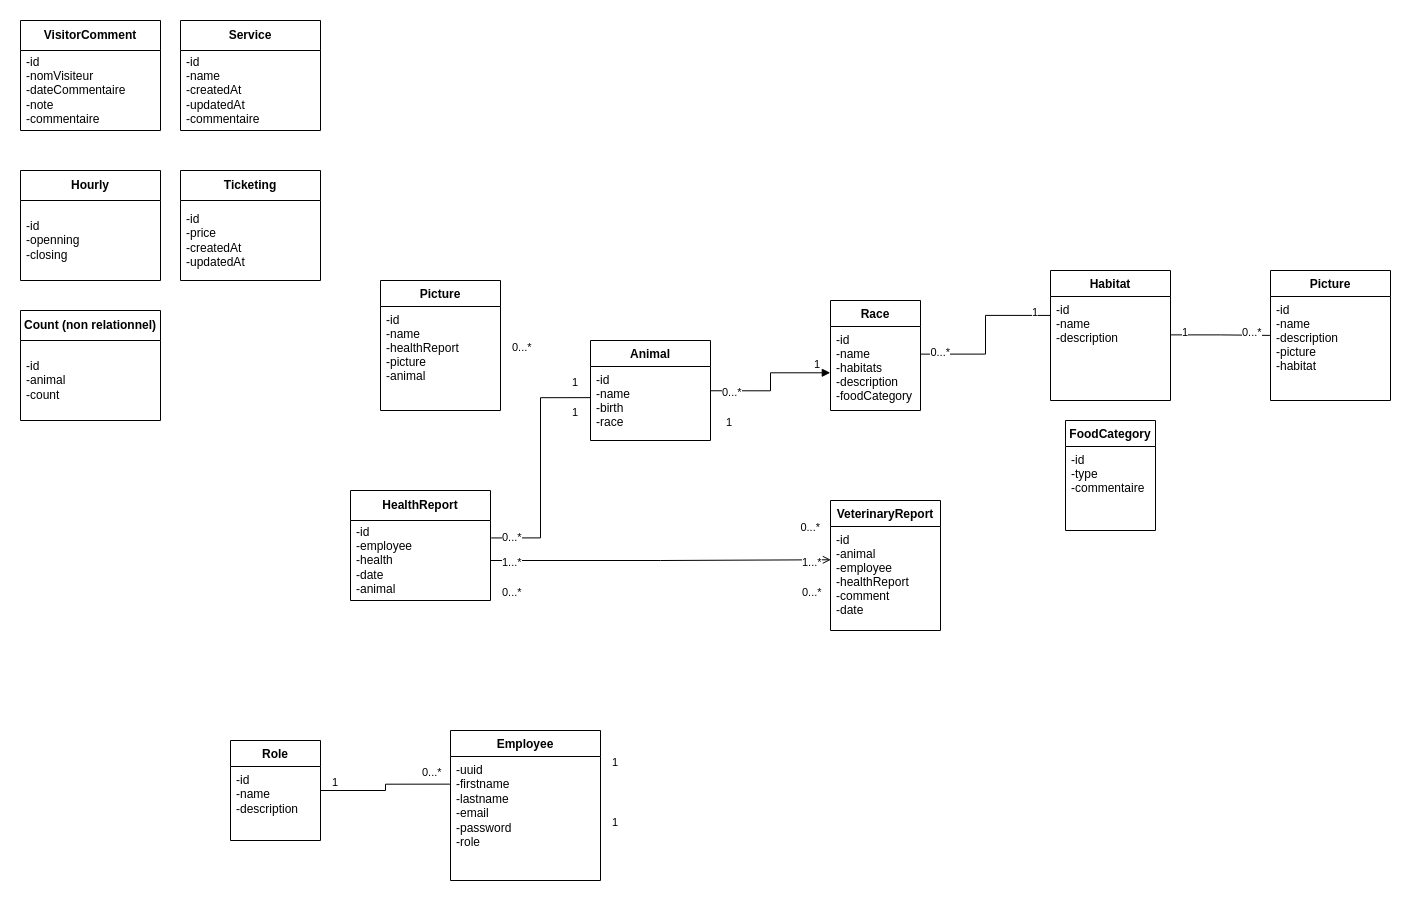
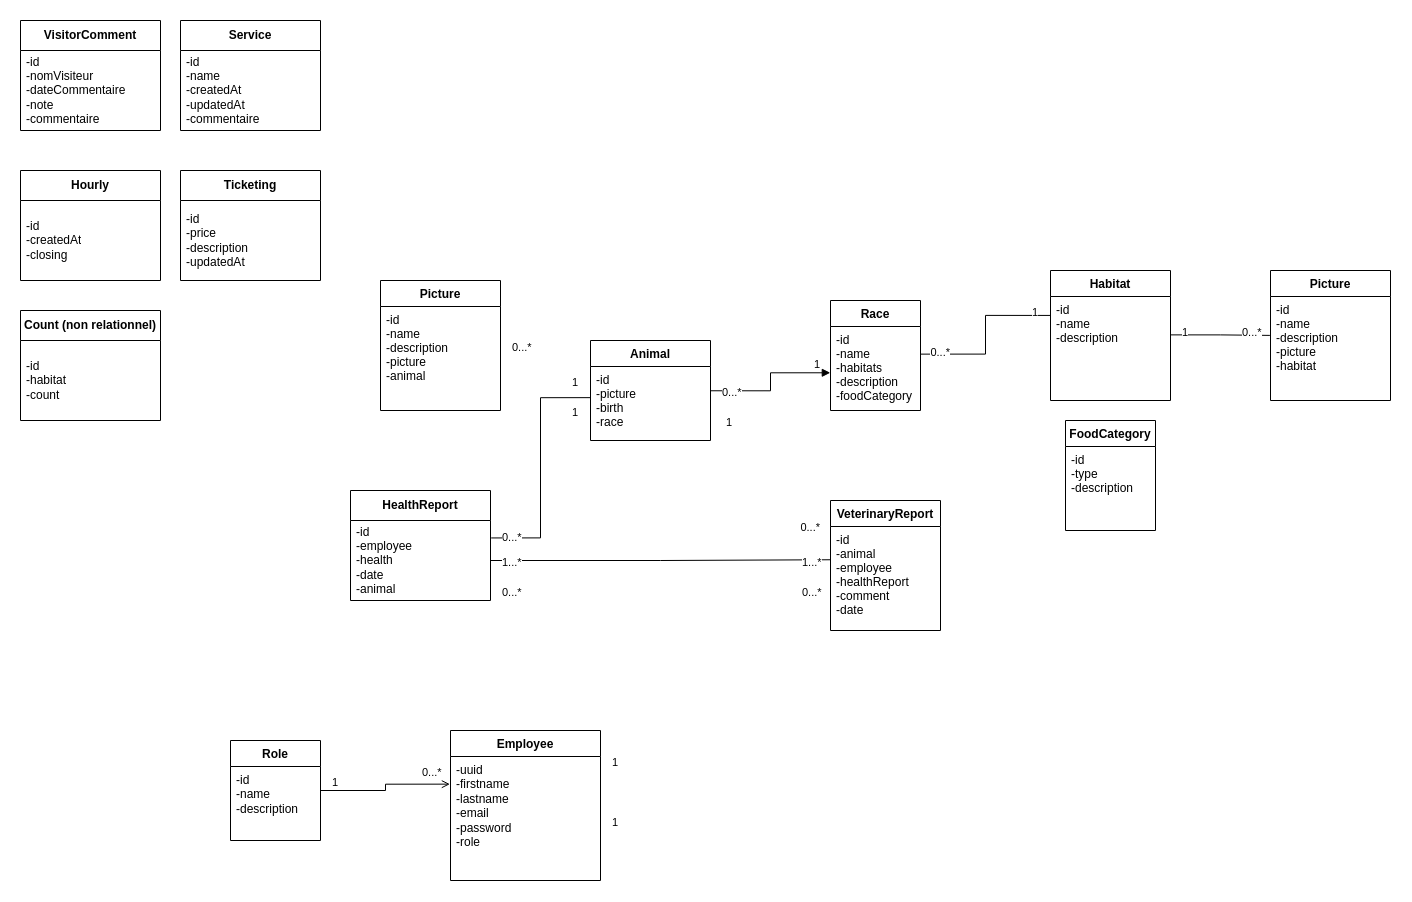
  <mxCell id="0" />
  <mxCell id="1" parent="0" />
  <mxCell id="2" value="Animal" style="swimlane;fontStyle=1;align=center;verticalAlign=top;childLayout=stackLayout;horizontal=1;startSize=26;horizontalStack=0;resizeParent=1;resizeLast=0;collapsible=1;marginBottom=0;rounded=0;shadow=0;strokeWidth=1;" parent="1" vertex="1"><mxGeometry x="590" y="340" width="120" height="100" as="geometry"><mxRectangle x="230" y="140" width="160" height="26" as="alternateBounds" /></mxGeometry></mxCell>
- <mxCell id="3" value="-id&#10;-name&#10;-birth&#10;-race" style="text;align=left;verticalAlign=top;spacingLeft=4;spacingRight=4;overflow=hidden;rotatable=0;points=[[0,0.5],[1,0.5]];portConstraint=eastwest;" parent="2" vertex="1"><mxGeometry y="26" width="120" height="74" as="geometry" /></mxCell>
+ <mxCell id="3" value="-id&#10;-picture&#10;-birth&#10;-race" style="text;align=left;verticalAlign=top;spacingLeft=4;spacingRight=4;overflow=hidden;rotatable=0;points=[[0,0.5],[1,0.5]];portConstraint=eastwest;" parent="2" vertex="1"><mxGeometry y="26" width="120" height="74" as="geometry" /></mxCell>
  <mxCell id="4" value="Race" style="swimlane;fontStyle=1;align=center;verticalAlign=top;childLayout=stackLayout;horizontal=1;startSize=26;horizontalStack=0;resizeParent=1;resizeLast=0;collapsible=1;marginBottom=0;rounded=0;shadow=0;strokeWidth=1;" parent="1" vertex="1"><mxGeometry x="830" y="300" width="90" height="110" as="geometry"><mxRectangle x="230" y="140" width="160" height="26" as="alternateBounds" /></mxGeometry></mxCell>
  <mxCell id="5" value="-id&#10;-name&#10;-habitats&#10;-description&#10;-foodCategory" style="text;align=left;verticalAlign=top;spacingLeft=4;spacingRight=4;overflow=hidden;rotatable=0;points=[[0,0.5],[1,0.5]];portConstraint=eastwest;" parent="4" vertex="1"><mxGeometry y="26" width="90" height="84" as="geometry" /></mxCell>
  <mxCell id="6" value="" style="endArrow=block;html=1;edgeStyle=orthogonalEdgeStyle;rounded=0;entryX=-0.002;entryY=0.551;entryDx=0;entryDy=0;entryPerimeter=0;strokeColor=default;curved=0;exitX=0.997;exitY=0.328;exitDx=0;exitDy=0;exitPerimeter=0;" parent="1" source="3" target="5" edge="1"><mxGeometry relative="1" as="geometry"><mxPoint x="710" y="430" as="sourcePoint" /><mxPoint x="994" y="490" as="targetPoint" /><Array as="points"><mxPoint x="770" y="390" /><mxPoint x="770" y="372" /></Array></mxGeometry></mxCell>
  <mxCell id="7" value="0...*" style="edgeLabel;resizable=0;html=1;align=left;verticalAlign=bottom;" parent="6" connectable="0" vertex="1"><mxGeometry x="-1" relative="1" as="geometry"><mxPoint x="10" y="10" as="offset" /></mxGeometry></mxCell>
  <mxCell id="8" value="1" style="edgeLabel;resizable=0;html=1;align=right;verticalAlign=bottom;" parent="6" connectable="0" vertex="1"><mxGeometry x="1" relative="1" as="geometry"><mxPoint x="-10" as="offset" /></mxGeometry></mxCell>
  <mxCell id="9" value="FoodCategory" style="swimlane;fontStyle=1;align=center;verticalAlign=top;childLayout=stackLayout;horizontal=1;startSize=26;horizontalStack=0;resizeParent=1;resizeLast=0;collapsible=1;marginBottom=0;rounded=0;shadow=0;strokeWidth=1;" parent="1" vertex="1"><mxGeometry x="1065" y="420" width="90" height="110" as="geometry"><mxRectangle x="230" y="140" width="160" height="26" as="alternateBounds" /></mxGeometry></mxCell>
- <mxCell id="10" value="-id&#10;-type&#10;-commentaire" style="text;align=left;verticalAlign=top;spacingLeft=4;spacingRight=4;overflow=hidden;rotatable=0;points=[[0,0.5],[1,0.5]];portConstraint=eastwest;" parent="9" vertex="1"><mxGeometry y="26" width="90" height="84" as="geometry" /></mxCell>
+ <mxCell id="10" value="-id&#10;-type&#10;-description" style="text;align=left;verticalAlign=top;spacingLeft=4;spacingRight=4;overflow=hidden;rotatable=0;points=[[0,0.5],[1,0.5]];portConstraint=eastwest;" parent="9" vertex="1"><mxGeometry y="26" width="90" height="84" as="geometry" /></mxCell>
  <mxCell id="11" value="Habitat" style="swimlane;fontStyle=1;align=center;verticalAlign=top;childLayout=stackLayout;horizontal=1;startSize=26;horizontalStack=0;resizeParent=1;resizeLast=0;collapsible=1;marginBottom=0;rounded=0;shadow=0;strokeWidth=1;" parent="1" vertex="1"><mxGeometry x="1050" y="270" width="120" height="130" as="geometry"><mxRectangle x="230" y="140" width="160" height="26" as="alternateBounds" /></mxGeometry></mxCell>
  <mxCell id="12" value="-id&#10;-name&#10;-description&#10;" style="text;align=left;verticalAlign=top;spacingLeft=4;spacingRight=4;overflow=hidden;rotatable=0;points=[[0,0.5],[1,0.5]];portConstraint=eastwest;" parent="11" vertex="1"><mxGeometry y="26" width="120" height="104" as="geometry" /></mxCell>
  <mxCell id="13" value="" style="endArrow=none;html=1;edgeStyle=orthogonalEdgeStyle;rounded=0;entryX=-0.003;entryY=0.182;entryDx=0;entryDy=0;entryPerimeter=0;exitX=1.004;exitY=0.329;exitDx=0;exitDy=0;exitPerimeter=0;" parent="1" source="5" target="12" edge="1"><mxGeometry relative="1" as="geometry"><mxPoint x="1094" y="334.66" as="sourcePoint" /><mxPoint x="1254" y="334.66" as="targetPoint" /></mxGeometry></mxCell>
  <mxCell id="14" value="1" style="edgeLabel;resizable=0;html=1;align=left;verticalAlign=bottom;" parent="13" connectable="0" vertex="1"><mxGeometry x="-1" relative="1" as="geometry"><mxPoint x="110" y="-34" as="offset" /></mxGeometry></mxCell>
  <mxCell id="15" value="0...*" style="edgeLabel;resizable=0;html=1;align=right;verticalAlign=bottom;" parent="13" connectable="0" vertex="1"><mxGeometry x="1" relative="1" as="geometry"><mxPoint x="-100" y="45" as="offset" /></mxGeometry></mxCell>
  <mxCell id="16" value="Employee" style="swimlane;fontStyle=1;align=center;verticalAlign=top;childLayout=stackLayout;horizontal=1;startSize=26;horizontalStack=0;resizeParent=1;resizeParentMax=0;resizeLast=0;collapsible=1;marginBottom=0;whiteSpace=wrap;html=1;" parent="1" vertex="1"><mxGeometry x="450" y="730" width="150" height="150" as="geometry" /></mxCell>
  <mxCell id="17" value="-uuid&lt;div&gt;-firstname&lt;/div&gt;&lt;div&gt;-lastname&lt;br&gt;&lt;div&gt;-email&lt;/div&gt;&lt;div&gt;-password&lt;/div&gt;&lt;div&gt;-role&lt;/div&gt;&lt;/div&gt;" style="text;strokeColor=none;fillColor=none;align=left;verticalAlign=top;spacingLeft=4;spacingRight=4;overflow=hidden;rotatable=0;points=[[0,0.5],[1,0.5]];portConstraint=eastwest;whiteSpace=wrap;html=1;" parent="16" vertex="1"><mxGeometry y="26" width="150" height="124" as="geometry" /></mxCell>
  <mxCell id="18" value="&lt;b&gt;Service&lt;/b&gt;" style="swimlane;fontStyle=0;childLayout=stackLayout;horizontal=1;startSize=30;horizontalStack=0;resizeParent=1;resizeParentMax=0;resizeLast=0;collapsible=1;marginBottom=0;whiteSpace=wrap;html=1;" parent="1" vertex="1"><mxGeometry x="180" y="20" width="140" height="110" as="geometry"><mxRectangle x="-280" y="20" width="120" height="30" as="alternateBounds" /></mxGeometry></mxCell>
  <mxCell id="19" value="-id&lt;div&gt;-name&lt;/div&gt;&lt;div&gt;-createdAt&lt;/div&gt;&lt;div&gt;-updatedAt&lt;/div&gt;&lt;div&gt;-commentaire&lt;/div&gt;" style="text;strokeColor=none;fillColor=none;align=left;verticalAlign=middle;spacingLeft=4;spacingRight=4;overflow=hidden;points=[[0,0.5],[1,0.5]];portConstraint=eastwest;rotatable=0;whiteSpace=wrap;html=1;" parent="18" vertex="1"><mxGeometry y="30" width="140" height="80" as="geometry" /></mxCell>
  <mxCell id="20" value="Picture" style="swimlane;fontStyle=1;align=center;verticalAlign=top;childLayout=stackLayout;horizontal=1;startSize=26;horizontalStack=0;resizeParent=1;resizeLast=0;collapsible=1;marginBottom=0;rounded=0;shadow=0;strokeWidth=1;" parent="1" vertex="1"><mxGeometry x="380" y="280" width="120" height="130" as="geometry"><mxRectangle x="230" y="140" width="160" height="26" as="alternateBounds" /></mxGeometry></mxCell>
- <mxCell id="21" value="-id&#10;-name&#10;-healthReport&#10;-picture&#10;-animal" style="text;align=left;verticalAlign=top;spacingLeft=4;spacingRight=4;overflow=hidden;rotatable=0;points=[[0,0.5],[1,0.5]];portConstraint=eastwest;" parent="20" vertex="1"><mxGeometry y="26" width="120" height="104" as="geometry" /></mxCell>
+ <mxCell id="21" value="-id&#10;-name&#10;-description&#10;-picture&#10;-animal" style="text;align=left;verticalAlign=top;spacingLeft=4;spacingRight=4;overflow=hidden;rotatable=0;points=[[0,0.5],[1,0.5]];portConstraint=eastwest;" parent="20" vertex="1"><mxGeometry y="26" width="120" height="104" as="geometry" /></mxCell>
  <mxCell id="22" value="Role" style="swimlane;fontStyle=1;align=center;verticalAlign=top;childLayout=stackLayout;horizontal=1;startSize=26;horizontalStack=0;resizeParent=1;resizeParentMax=0;resizeLast=0;collapsible=1;marginBottom=0;whiteSpace=wrap;html=1;" parent="1" vertex="1"><mxGeometry x="230" y="740" width="90" height="100" as="geometry" /></mxCell>
  <mxCell id="23" value="-id&lt;div&gt;-name&lt;/div&gt;&lt;div&gt;-description&lt;/div&gt;" style="text;strokeColor=none;fillColor=none;align=left;verticalAlign=top;spacingLeft=4;spacingRight=4;overflow=hidden;rotatable=0;points=[[0,0.5],[1,0.5]];portConstraint=eastwest;whiteSpace=wrap;html=1;" parent="22" vertex="1"><mxGeometry y="26" width="90" height="74" as="geometry" /></mxCell>
- <mxCell id="24" style="edgeStyle=orthogonalEdgeStyle;rounded=0;orthogonalLoop=1;jettySize=auto;html=1;entryX=-0.004;entryY=0.223;entryDx=0;entryDy=0;entryPerimeter=0;strokeColor=default;endArrow=none;endFill=0;" parent="1" source="22" target="17" edge="1"><mxGeometry relative="1" as="geometry" /></mxCell>
+ <mxCell id="24" style="edgeStyle=orthogonalEdgeStyle;rounded=0;orthogonalLoop=1;jettySize=auto;html=1;entryX=-0.004;entryY=0.223;entryDx=0;entryDy=0;entryPerimeter=0;strokeColor=default;endArrow=open;endFill=0;" parent="1" source="22" target="17" edge="1"><mxGeometry relative="1" as="geometry" /></mxCell>
  <mxCell id="25" value="&lt;b&gt;Count (non relationnel)&lt;/b&gt;" style="swimlane;fontStyle=0;childLayout=stackLayout;horizontal=1;startSize=30;horizontalStack=0;resizeParent=1;resizeParentMax=0;resizeLast=0;collapsible=1;marginBottom=0;whiteSpace=wrap;html=1;" parent="1" vertex="1"><mxGeometry x="20" y="310" width="140" height="110" as="geometry"><mxRectangle x="-280" y="20" width="120" height="30" as="alternateBounds" /></mxGeometry></mxCell>
- <mxCell id="26" value="-id&lt;div&gt;-animal&lt;/div&gt;&lt;div&gt;-count&lt;/div&gt;" style="text;strokeColor=none;fillColor=none;align=left;verticalAlign=middle;spacingLeft=4;spacingRight=4;overflow=hidden;points=[[0,0.5],[1,0.5]];portConstraint=eastwest;rotatable=0;whiteSpace=wrap;html=1;" parent="25" vertex="1"><mxGeometry y="30" width="140" height="80" as="geometry" /></mxCell>
+ <mxCell id="26" value="-id&lt;div&gt;-habitat&lt;/div&gt;&lt;div&gt;-count&lt;/div&gt;" style="text;strokeColor=none;fillColor=none;align=left;verticalAlign=middle;spacingLeft=4;spacingRight=4;overflow=hidden;points=[[0,0.5],[1,0.5]];portConstraint=eastwest;rotatable=0;whiteSpace=wrap;html=1;" parent="25" vertex="1"><mxGeometry y="30" width="140" height="80" as="geometry" /></mxCell>
  <mxCell id="27" value="&lt;b&gt;Ticketing&lt;/b&gt;" style="swimlane;fontStyle=0;childLayout=stackLayout;horizontal=1;startSize=30;horizontalStack=0;resizeParent=1;resizeParentMax=0;resizeLast=0;collapsible=1;marginBottom=0;whiteSpace=wrap;html=1;" parent="1" vertex="1"><mxGeometry x="180" y="170" width="140" height="110" as="geometry"><mxRectangle x="-280" y="20" width="120" height="30" as="alternateBounds" /></mxGeometry></mxCell>
- <mxCell id="28" value="-id&lt;div&gt;-price&lt;/div&gt;&lt;div&gt;-createdAt&lt;/div&gt;&lt;div&gt;-updatedAt&lt;/div&gt;" style="text;strokeColor=none;fillColor=none;align=left;verticalAlign=middle;spacingLeft=4;spacingRight=4;overflow=hidden;points=[[0,0.5],[1,0.5]];portConstraint=eastwest;rotatable=0;whiteSpace=wrap;html=1;" parent="27" vertex="1"><mxGeometry y="30" width="140" height="80" as="geometry" /></mxCell>
+ <mxCell id="28" value="-id&lt;div&gt;-price&lt;/div&gt;&lt;div&gt;-description&lt;/div&gt;&lt;div&gt;-updatedAt&lt;/div&gt;" style="text;strokeColor=none;fillColor=none;align=left;verticalAlign=middle;spacingLeft=4;spacingRight=4;overflow=hidden;points=[[0,0.5],[1,0.5]];portConstraint=eastwest;rotatable=0;whiteSpace=wrap;html=1;" parent="27" vertex="1"><mxGeometry y="30" width="140" height="80" as="geometry" /></mxCell>
  <mxCell id="29" value="&lt;b&gt;Hourly&lt;/b&gt;" style="swimlane;fontStyle=0;childLayout=stackLayout;horizontal=1;startSize=30;horizontalStack=0;resizeParent=1;resizeParentMax=0;resizeLast=0;collapsible=1;marginBottom=0;whiteSpace=wrap;html=1;" parent="1" vertex="1"><mxGeometry x="20" y="170" width="140" height="110" as="geometry"><mxRectangle x="-280" y="20" width="120" height="30" as="alternateBounds" /></mxGeometry></mxCell>
- <mxCell id="30" value="-id&lt;div&gt;-openning&lt;/div&gt;&lt;div&gt;-closing&lt;/div&gt;" style="text;strokeColor=none;fillColor=none;align=left;verticalAlign=middle;spacingLeft=4;spacingRight=4;overflow=hidden;points=[[0,0.5],[1,0.5]];portConstraint=eastwest;rotatable=0;whiteSpace=wrap;html=1;" parent="29" vertex="1"><mxGeometry y="30" width="140" height="80" as="geometry" /></mxCell>
+ <mxCell id="30" value="-id&lt;div&gt;-createdAt&lt;/div&gt;&lt;div&gt;-closing&lt;/div&gt;" style="text;strokeColor=none;fillColor=none;align=left;verticalAlign=middle;spacingLeft=4;spacingRight=4;overflow=hidden;points=[[0,0.5],[1,0.5]];portConstraint=eastwest;rotatable=0;whiteSpace=wrap;html=1;" parent="29" vertex="1"><mxGeometry y="30" width="140" height="80" as="geometry" /></mxCell>
  <mxCell id="31" value="&lt;b&gt;VisitorComment&lt;/b&gt;" style="swimlane;fontStyle=0;childLayout=stackLayout;horizontal=1;startSize=30;horizontalStack=0;resizeParent=1;resizeParentMax=0;resizeLast=0;collapsible=1;marginBottom=0;whiteSpace=wrap;html=1;" parent="1" vertex="1"><mxGeometry x="20" y="20" width="140" height="110" as="geometry"><mxRectangle x="-280" y="20" width="120" height="30" as="alternateBounds" /></mxGeometry></mxCell>
  <mxCell id="32" value="-id&lt;div&gt;-nomVisiteur&lt;/div&gt;&lt;div&gt;-dateCommentaire&lt;/div&gt;&lt;div&gt;-note&lt;/div&gt;&lt;div&gt;-commentaire&lt;/div&gt;" style="text;strokeColor=none;fillColor=none;align=left;verticalAlign=middle;spacingLeft=4;spacingRight=4;overflow=hidden;points=[[0,0.5],[1,0.5]];portConstraint=eastwest;rotatable=0;whiteSpace=wrap;html=1;" parent="31" vertex="1"><mxGeometry y="30" width="140" height="80" as="geometry" /></mxCell>
  <mxCell id="33" value="&lt;b&gt;HealthReport&lt;/b&gt;" style="swimlane;fontStyle=0;childLayout=stackLayout;horizontal=1;startSize=30;horizontalStack=0;resizeParent=1;resizeParentMax=0;resizeLast=0;collapsible=1;marginBottom=0;whiteSpace=wrap;html=1;" parent="1" vertex="1"><mxGeometry x="350" y="490" width="140" height="110" as="geometry"><mxRectangle x="-280" y="20" width="120" height="30" as="alternateBounds" /></mxGeometry></mxCell>
  <mxCell id="34" value="-id&lt;div&gt;-employee&lt;br&gt;&lt;div&gt;-health&lt;/div&gt;&lt;div&gt;-date&lt;/div&gt;&lt;/div&gt;&lt;div&gt;-animal&lt;/div&gt;" style="text;strokeColor=none;fillColor=none;align=left;verticalAlign=middle;spacingLeft=4;spacingRight=4;overflow=hidden;points=[[0,0.5],[1,0.5]];portConstraint=eastwest;rotatable=0;whiteSpace=wrap;html=1;" parent="33" vertex="1"><mxGeometry y="30" width="140" height="80" as="geometry" /></mxCell>
  <mxCell id="35" value="" style="endArrow=none;html=1;rounded=0;exitX=1.005;exitY=0.218;exitDx=0;exitDy=0;exitPerimeter=0;entryX=0.003;entryY=0.421;entryDx=0;entryDy=0;entryPerimeter=0;edgeStyle=orthogonalEdgeStyle;" parent="1" source="34" target="3" edge="1"><mxGeometry width="50" height="50" relative="1" as="geometry"><mxPoint x="530" y="580" as="sourcePoint" /><mxPoint x="580" y="530" as="targetPoint" /></mxGeometry></mxCell>
  <mxCell id="36" value="VeterinaryReport" style="swimlane;fontStyle=1;align=center;verticalAlign=top;childLayout=stackLayout;horizontal=1;startSize=26;horizontalStack=0;resizeParent=1;resizeLast=0;collapsible=1;marginBottom=0;rounded=0;shadow=0;strokeWidth=1;" vertex="1" parent="1"><mxGeometry x="830" y="500" width="110" height="130" as="geometry"><mxRectangle x="230" y="140" width="160" height="26" as="alternateBounds" /></mxGeometry></mxCell>
  <mxCell id="37" value="-id&#10;-animal&#10;-employee&#10;-healthReport&#10;-comment&#10;-date" style="text;align=left;verticalAlign=top;spacingLeft=4;spacingRight=4;overflow=hidden;rotatable=0;points=[[0,0.5],[1,0.5]];portConstraint=eastwest;" vertex="1" parent="36"><mxGeometry y="26" width="110" height="84" as="geometry" /></mxCell>
  <mxCell id="38" value="0...*" style="edgeLabel;resizable=0;html=1;align=right;verticalAlign=bottom;" connectable="0" vertex="1" parent="1"><mxGeometry x="820" y="535.004" as="geometry" /></mxCell>
  <mxCell id="39" value="1" style="edgeLabel;resizable=0;html=1;align=left;verticalAlign=bottom;" connectable="0" vertex="1" parent="1"><mxGeometry x="724" y="430" as="geometry" /></mxCell>
  <mxCell id="40" value="0...*" style="edgeLabel;resizable=0;html=1;align=left;verticalAlign=bottom;" connectable="0" vertex="1" parent="1"><mxGeometry x="420" y="779.996" as="geometry" /></mxCell>
  <mxCell id="41" value="1" style="edgeLabel;resizable=0;html=1;align=left;verticalAlign=bottom;" connectable="0" vertex="1" parent="1"><mxGeometry x="330" y="789.996" as="geometry" /></mxCell>
  <mxCell id="42" value="0...*" style="edgeLabel;resizable=0;html=1;align=left;verticalAlign=bottom;" connectable="0" vertex="1" parent="1"><mxGeometry x="500" y="599.996" as="geometry" /></mxCell>
  <mxCell id="43" value="1" style="edgeLabel;resizable=0;html=1;align=left;verticalAlign=bottom;" connectable="0" vertex="1" parent="1"><mxGeometry x="610" y="769.996" as="geometry" /></mxCell>
  <mxCell id="44" value="1" style="edgeLabel;resizable=0;html=1;align=left;verticalAlign=bottom;" connectable="0" vertex="1" parent="1"><mxGeometry x="610" y="829.996" as="geometry" /></mxCell>
  <mxCell id="45" value="0...*" style="edgeLabel;resizable=0;html=1;align=left;verticalAlign=bottom;" connectable="0" vertex="1" parent="1"><mxGeometry x="800" y="599.996" as="geometry" /></mxCell>
  <mxCell id="46" value="0...*" style="edgeLabel;resizable=0;html=1;align=left;verticalAlign=bottom;" connectable="0" vertex="1" parent="1"><mxGeometry x="500" y="544.996" as="geometry" /></mxCell>
  <mxCell id="47" value="1" style="edgeLabel;resizable=0;html=1;align=left;verticalAlign=bottom;" connectable="0" vertex="1" parent="1"><mxGeometry x="570" y="419.996" as="geometry" /></mxCell>
- <mxCell id="48" value="" style="endArrow=open;html=1;rounded=0;exitX=1;exitY=0.5;exitDx=0;exitDy=0;entryX=0.003;entryY=0.396;entryDx=0;entryDy=0;entryPerimeter=0;edgeStyle=orthogonalEdgeStyle;" edge="1" parent="1" source="34" target="37"><mxGeometry width="50" height="50" relative="1" as="geometry"><mxPoint x="720" y="580" as="sourcePoint" /><mxPoint x="770" y="530" as="targetPoint" /></mxGeometry></mxCell>
+ <mxCell id="48" value="" style="endArrow=none;html=1;rounded=0;exitX=1;exitY=0.5;exitDx=0;exitDy=0;entryX=0.003;entryY=0.396;entryDx=0;entryDy=0;entryPerimeter=0;edgeStyle=orthogonalEdgeStyle;" edge="1" parent="1" source="34" target="37"><mxGeometry width="50" height="50" relative="1" as="geometry"><mxPoint x="720" y="580" as="sourcePoint" /><mxPoint x="770" y="530" as="targetPoint" /></mxGeometry></mxCell>
  <mxCell id="49" value="1...*" style="edgeLabel;resizable=0;html=1;align=left;verticalAlign=bottom;" connectable="0" vertex="1" parent="1"><mxGeometry x="500" y="569.996" as="geometry" /></mxCell>
  <mxCell id="50" value="1...*" style="edgeLabel;resizable=0;html=1;align=left;verticalAlign=bottom;" connectable="0" vertex="1" parent="1"><mxGeometry x="800" y="569.996" as="geometry" /></mxCell>
  <mxCell id="51" value="0...*" style="edgeLabel;resizable=0;html=1;align=left;verticalAlign=bottom;" connectable="0" vertex="1" parent="1"><mxGeometry x="510" y="354.996" as="geometry" /></mxCell>
  <mxCell id="52" value="1" style="edgeLabel;resizable=0;html=1;align=left;verticalAlign=bottom;" connectable="0" vertex="1" parent="1"><mxGeometry x="570" y="389.996" as="geometry" /></mxCell>
  <mxCell id="53" value="Picture" style="swimlane;fontStyle=1;align=center;verticalAlign=top;childLayout=stackLayout;horizontal=1;startSize=26;horizontalStack=0;resizeParent=1;resizeLast=0;collapsible=1;marginBottom=0;rounded=0;shadow=0;strokeWidth=1;" vertex="1" parent="1"><mxGeometry x="1270" y="270" width="120" height="130" as="geometry"><mxRectangle x="230" y="140" width="160" height="26" as="alternateBounds" /></mxGeometry></mxCell>
  <mxCell id="54" value="-id&#10;-name&#10;-description&#10;-picture&#10;-habitat" style="text;align=left;verticalAlign=top;spacingLeft=4;spacingRight=4;overflow=hidden;rotatable=0;points=[[0,0.5],[1,0.5]];portConstraint=eastwest;" vertex="1" parent="53"><mxGeometry y="26" width="120" height="104" as="geometry" /></mxCell>
  <mxCell id="55" value="" style="endArrow=none;html=1;rounded=0;exitX=0.997;exitY=0.369;exitDx=0;exitDy=0;exitPerimeter=0;edgeStyle=orthogonalEdgeStyle;entryX=-0.005;entryY=0.374;entryDx=0;entryDy=0;entryPerimeter=0;" edge="1" parent="1" source="12" target="54"><mxGeometry width="50" height="50" relative="1" as="geometry"><mxPoint x="890" y="530" as="sourcePoint" /><mxPoint x="1280" y="360" as="targetPoint" /></mxGeometry></mxCell>
  <mxCell id="56" value="1" style="edgeLabel;resizable=0;html=1;align=left;verticalAlign=bottom;" connectable="0" vertex="1" parent="1"><mxGeometry x="1180" y="339.996" as="geometry" /></mxCell>
  <mxCell id="57" value="0...*" style="edgeLabel;resizable=0;html=1;align=left;verticalAlign=bottom;" connectable="0" vertex="1" parent="1"><mxGeometry x="1240" y="339.996" as="geometry" /></mxCell>
